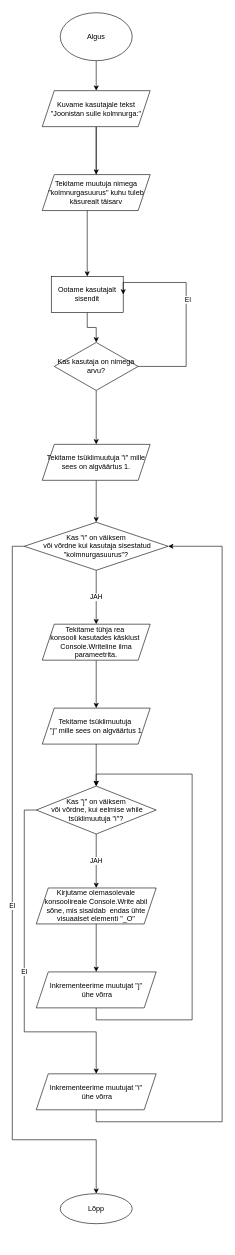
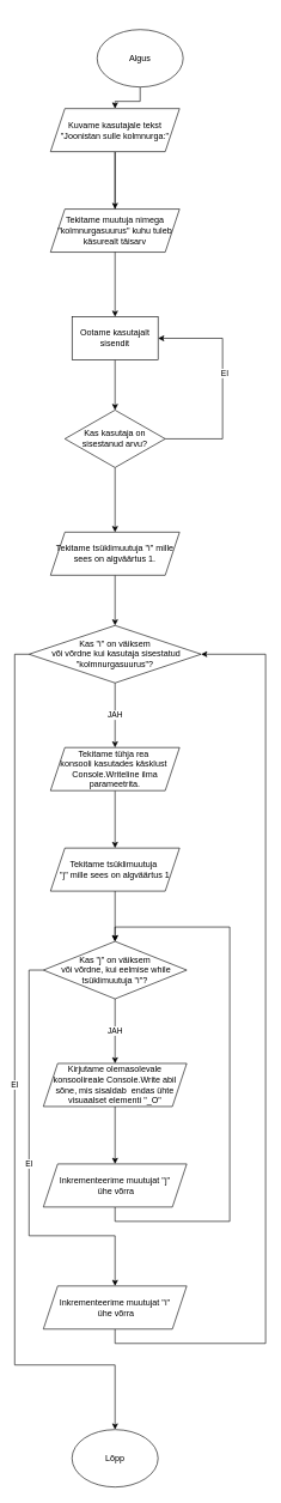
  <mxCell id="0" />
  <mxCell id="1" parent="0" />
  <mxCell id="2" value="" style="edgeStyle=orthogonalEdgeStyle;rounded=0;orthogonalLoop=1;jettySize=auto;html=1;" parent="1" source="3" target="6" edge="1"><mxGeometry relative="1" as="geometry" /></mxCell>
- <mxCell id="3" value="Algus" style="ellipse;whiteSpace=wrap;html=1;" parent="1" vertex="1"><mxGeometry x="100" y="20" width="120" height="80" as="geometry" /></mxCell>
+ <mxCell id="3" value="Algus" style="ellipse;whiteSpace=wrap;html=1;" parent="1" vertex="1"><mxGeometry x="135" y="40" width="120" height="80" as="geometry" /></mxCell>
  <mxCell id="4" value="" style="edgeStyle=orthogonalEdgeStyle;rounded=0;orthogonalLoop=1;jettySize=auto;html=1;" parent="1" source="6" target="8" edge="1"><mxGeometry relative="1" as="geometry" /></mxCell>
  <mxCell id="5" value="" style="edgeStyle=orthogonalEdgeStyle;rounded=0;orthogonalLoop=1;jettySize=auto;html=1;" parent="1" source="6" target="9" edge="1"><mxGeometry relative="1" as="geometry" /></mxCell>
  <mxCell id="6" value="Kuvame kasutajale tekst &quot;Joonistan sulle kolmnurga:&quot;" style="shape=parallelogram;perimeter=parallelogramPerimeter;whiteSpace=wrap;html=1;fixedSize=1;" parent="1" vertex="1"><mxGeometry x="70" y="150" width="180" height="60" as="geometry" /></mxCell>
  <mxCell id="7" value="" style="edgeStyle=orthogonalEdgeStyle;rounded=0;orthogonalLoop=1;jettySize=auto;html=1;" parent="1" source="8" target="13" edge="1"><mxGeometry relative="1" as="geometry" /></mxCell>
- <mxCell id="8" value="Ootame kasutajalt sisendit" style="whiteSpace=wrap;html=1;" parent="1" vertex="1"><mxGeometry x="85" y="460" width="120" height="60" as="geometry" /></mxCell>
+ <mxCell id="8" value="Ootame kasutajalt sisendit" style="whiteSpace=wrap;html=1;" parent="1" vertex="1"><mxGeometry x="100" y="440" width="120" height="60" as="geometry" /></mxCell>
  <mxCell id="9" value="Tekitame muutuja nimega &quot;kolmnurgasuurus&quot; kuhu tuleb käsurealt täisarv" style="shape=parallelogram;perimeter=parallelogramPerimeter;whiteSpace=wrap;html=1;fixedSize=1;" parent="1" vertex="1"><mxGeometry x="70" y="290" width="180" height="60" as="geometry" /></mxCell>
  <mxCell id="10" style="edgeStyle=orthogonalEdgeStyle;rounded=0;orthogonalLoop=1;jettySize=auto;html=1;exitX=1;exitY=0.5;exitDx=0;exitDy=0;entryX=1;entryY=0.5;entryDx=0;entryDy=0;" parent="1" source="13" target="8" edge="1"><mxGeometry relative="1" as="geometry"><Array as="points"><mxPoint x="310" y="610" /><mxPoint x="310" y="470" /></Array></mxGeometry></mxCell>
  <mxCell id="11" value="EI" style="edgeLabel;html=1;align=center;verticalAlign=middle;resizable=0;points=[];" parent="10" vertex="1" connectable="0"><mxGeometry x="0.111" y="-2" relative="1" as="geometry"><mxPoint as="offset" /></mxGeometry></mxCell>
  <mxCell id="12" value="" style="edgeStyle=orthogonalEdgeStyle;rounded=0;orthogonalLoop=1;jettySize=auto;html=1;" parent="1" source="13" target="15" edge="1"><mxGeometry relative="1" as="geometry" /></mxCell>
- <mxCell id="13" value="Kas kasutaja on nimega arvu?" style="rhombus;whiteSpace=wrap;html=1;" parent="1" vertex="1"><mxGeometry x="90" y="570" width="140" height="80" as="geometry" /></mxCell>
+ <mxCell id="13" value="Kas kasutaja on sisestanud arvu?" style="rhombus;whiteSpace=wrap;html=1;" parent="1" vertex="1"><mxGeometry x="90" y="570" width="140" height="80" as="geometry" /></mxCell>
  <mxCell id="14" value="" style="edgeStyle=orthogonalEdgeStyle;rounded=0;orthogonalLoop=1;jettySize=auto;html=1;" parent="1" source="15" target="18" edge="1"><mxGeometry relative="1" as="geometry" /></mxCell>
  <mxCell id="15" value="Tekitame tsüklimuutuja &quot;i&quot; mille sees on algväärtus 1." style="shape=parallelogram;perimeter=parallelogramPerimeter;whiteSpace=wrap;html=1;fixedSize=1;" parent="1" vertex="1"><mxGeometry x="70" y="740" width="180" height="60" as="geometry" /></mxCell>
  <mxCell id="16" value="JAH" style="edgeStyle=orthogonalEdgeStyle;rounded=0;orthogonalLoop=1;jettySize=auto;html=1;" parent="1" source="18" target="20" edge="1"><mxGeometry relative="1" as="geometry" /></mxCell>
  <mxCell id="17" value="EI" style="edgeStyle=orthogonalEdgeStyle;rounded=0;orthogonalLoop=1;jettySize=auto;html=1;exitX=0;exitY=0.5;exitDx=0;exitDy=0;" parent="1" source="18" target="32" edge="1"><mxGeometry relative="1" as="geometry"><mxPoint x="160" y="2000" as="targetPoint" /><Array as="points"><mxPoint x="20" y="910" /><mxPoint x="20" y="1900" /><mxPoint x="160" y="1900" /></Array></mxGeometry></mxCell>
  <mxCell id="18" value="Kas &quot;i&quot; on väiksem&lt;div&gt;&amp;nbsp;või võrdne kui kasutaja sisestatud &quot;kolmnurgasuurus&quot;?&lt;/div&gt;" style="rhombus;whiteSpace=wrap;html=1;" parent="1" vertex="1"><mxGeometry x="40" y="870" width="240" height="80" as="geometry" /></mxCell>
  <mxCell id="19" value="" style="edgeStyle=orthogonalEdgeStyle;rounded=0;orthogonalLoop=1;jettySize=auto;html=1;" parent="1" source="20" target="22" edge="1"><mxGeometry relative="1" as="geometry" /></mxCell>
  <mxCell id="20" value="Tekitame tühja rea&amp;nbsp;&lt;div&gt;konsooli kasutades käsklust&amp;nbsp; Console.Writeline ilma parameetrita.&lt;/div&gt;" style="shape=parallelogram;perimeter=parallelogramPerimeter;whiteSpace=wrap;html=1;fixedSize=1;" parent="1" vertex="1"><mxGeometry x="70" y="1040" width="180" height="60" as="geometry" /></mxCell>
  <mxCell id="21" value="" style="edgeStyle=orthogonalEdgeStyle;rounded=0;orthogonalLoop=1;jettySize=auto;html=1;" parent="1" source="22" target="25" edge="1"><mxGeometry relative="1" as="geometry" /></mxCell>
  <mxCell id="22" value="Tekitame tsüklimuutuja&amp;nbsp;&lt;div&gt;&quot;j&quot; mille sees on algväärtus 1&lt;/div&gt;" style="shape=parallelogram;perimeter=parallelogramPerimeter;whiteSpace=wrap;html=1;fixedSize=1;" parent="1" vertex="1"><mxGeometry x="70" y="1180" width="180" height="60" as="geometry" /></mxCell>
  <mxCell id="23" value="JAH" style="edgeStyle=orthogonalEdgeStyle;rounded=0;orthogonalLoop=1;jettySize=auto;html=1;" parent="1" source="25" target="27" edge="1"><mxGeometry relative="1" as="geometry" /></mxCell>
  <mxCell id="24" value="EI" style="edgeStyle=orthogonalEdgeStyle;rounded=0;orthogonalLoop=1;jettySize=auto;html=1;exitX=0;exitY=0.5;exitDx=0;exitDy=0;entryX=0.5;entryY=0;entryDx=0;entryDy=0;" parent="1" source="25" target="31" edge="1"><mxGeometry relative="1" as="geometry"><mxPoint x="160" y="1770" as="targetPoint" /><Array as="points"><mxPoint x="40" y="1350" /><mxPoint x="40" y="1720" /><mxPoint x="160" y="1720" /></Array></mxGeometry></mxCell>
  <mxCell id="25" value="Kas &quot;j&quot; on väiksem&lt;div&gt;&amp;nbsp;või võrdne, kui eelmise while tsüklimuutuja &quot;i&quot;?&lt;/div&gt;" style="rhombus;whiteSpace=wrap;html=1;" parent="1" vertex="1"><mxGeometry x="60" y="1310" width="200" height="80" as="geometry" /></mxCell>
  <mxCell id="26" value="" style="edgeStyle=orthogonalEdgeStyle;rounded=0;orthogonalLoop=1;jettySize=auto;html=1;" parent="1" source="27" target="29" edge="1"><mxGeometry relative="1" as="geometry" /></mxCell>
  <mxCell id="27" value="Kirjutame olemasolevale konsoolireale Console.Write abil sõne, mis sisaldab&amp;nbsp; endas ühte visuaalset elementi &quot;_O&quot;" style="shape=parallelogram;perimeter=parallelogramPerimeter;whiteSpace=wrap;html=1;fixedSize=1;" parent="1" vertex="1"><mxGeometry x="60" y="1480" width="200" height="60" as="geometry" /></mxCell>
  <mxCell id="28" style="edgeStyle=orthogonalEdgeStyle;rounded=0;orthogonalLoop=1;jettySize=auto;html=1;exitX=0.5;exitY=1;exitDx=0;exitDy=0;entryX=0.5;entryY=0;entryDx=0;entryDy=0;" parent="1" source="29" target="25" edge="1"><mxGeometry relative="1" as="geometry"><Array as="points"><mxPoint x="160" y="1700" /><mxPoint x="320" y="1700" /><mxPoint x="320" y="1290" /><mxPoint x="160" y="1290" /></Array></mxGeometry></mxCell>
  <mxCell id="29" value="Inkrementeerime muutujat &quot;j&quot;&lt;div&gt;&amp;nbsp;ühe võrra&lt;/div&gt;" style="shape=parallelogram;perimeter=parallelogramPerimeter;whiteSpace=wrap;html=1;fixedSize=1;" parent="1" vertex="1"><mxGeometry x="60" y="1620" width="200" height="60" as="geometry" /></mxCell>
  <mxCell id="30" style="edgeStyle=orthogonalEdgeStyle;rounded=0;orthogonalLoop=1;jettySize=auto;html=1;exitX=0.5;exitY=1;exitDx=0;exitDy=0;entryX=1;entryY=0.5;entryDx=0;entryDy=0;" parent="1" source="31" target="18" edge="1"><mxGeometry relative="1" as="geometry"><Array as="points"><mxPoint x="160" y="1870" /><mxPoint x="370" y="1870" /><mxPoint x="370" y="910" /></Array></mxGeometry></mxCell>
  <mxCell id="31" value="Inkrementeerime muutujat &quot;i&quot;&lt;div&gt;&amp;nbsp;ühe võrra&lt;/div&gt;" style="shape=parallelogram;perimeter=parallelogramPerimeter;whiteSpace=wrap;html=1;fixedSize=1;" parent="1" vertex="1"><mxGeometry x="60" y="1790" width="200" height="60" as="geometry" /></mxCell>
- <mxCell id="32" value="Lõpp" style="ellipse;whiteSpace=wrap;html=1;" parent="1" vertex="1"><mxGeometry x="100" y="1990" width="120" height="50" as="geometry" /></mxCell>
+ <mxCell id="32" value="Lõpp" style="ellipse;whiteSpace=wrap;html=1;" parent="1" vertex="1"><mxGeometry x="100" y="1990" width="120" height="80" as="geometry" /></mxCell>
